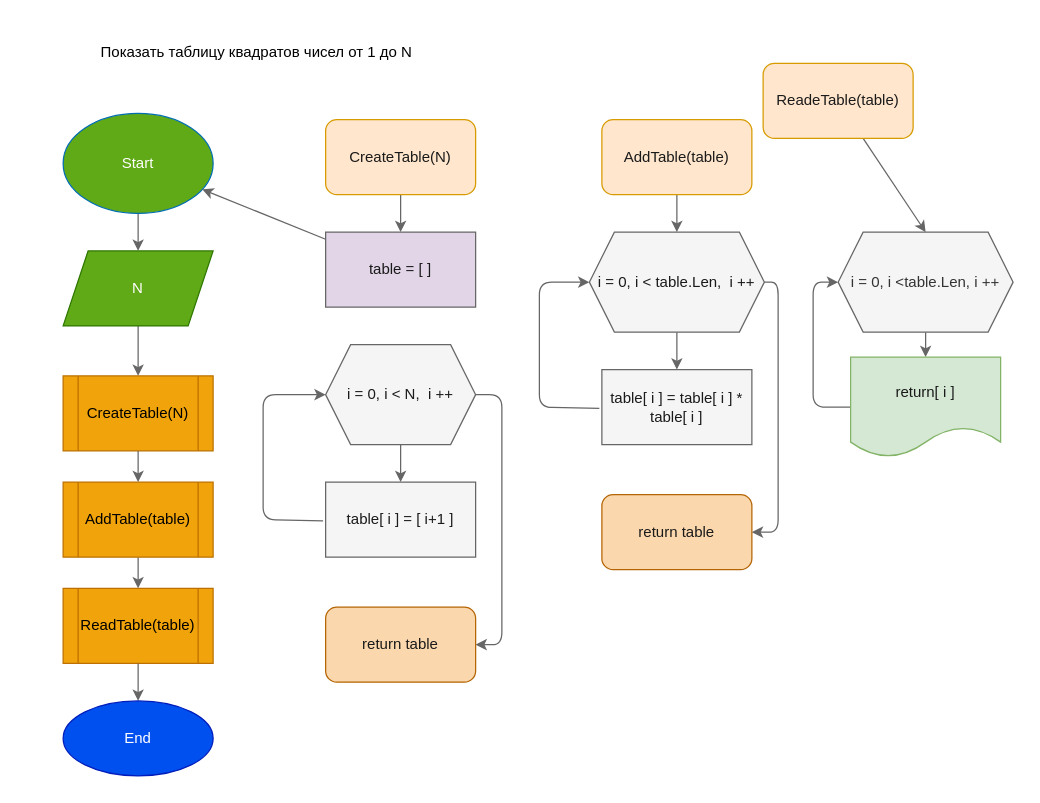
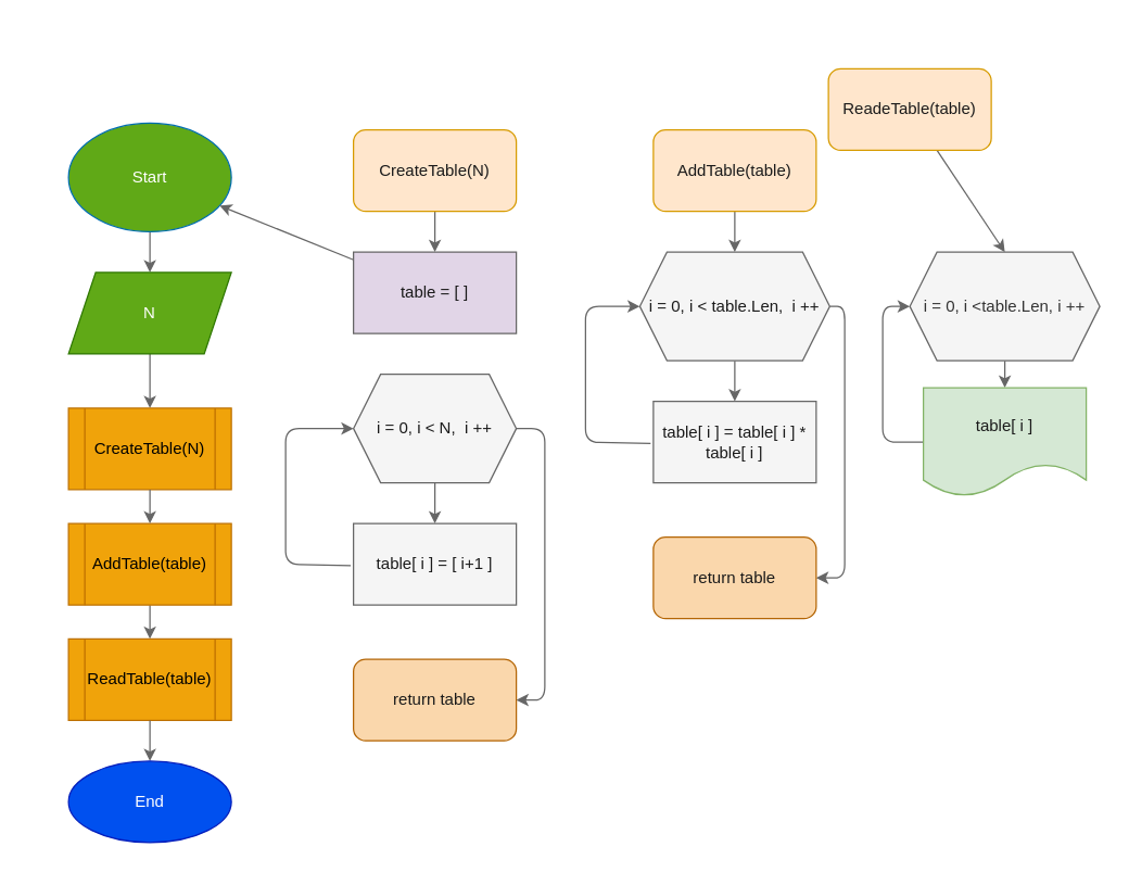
  <mxCell id="0" />
  <mxCell id="1" parent="0" />
  <mxCell id="2" style="edgeStyle=none;html=1;fillColor=#f5f5f5;strokeColor=#666666;" edge="1" parent="1" source="3"><mxGeometry relative="1" as="geometry"><mxPoint x="110" y="200" as="targetPoint" /></mxGeometry></mxCell>
  <mxCell id="3" value="Start" style="ellipse;whiteSpace=wrap;html=1;fillColor=#60a917;fontColor=#ffffff;strokeColor=#006EAF;" vertex="1" parent="1"><mxGeometry x="50" y="90" width="120" height="80" as="geometry" /></mxCell>
- <mxCell id="4" value="Показать таблицу квадратов чисел от 1 до N" style="text;align=center;verticalAlign=middle;resizable=0;points=[];autosize=1;strokeColor=none;fillColor=none;" vertex="1" parent="1"><mxGeometry x="20" y="20" width="370" height="40" as="geometry" /></mxCell>
  <mxCell id="5" style="edgeStyle=none;html=1;entryX=0.5;entryY=0;entryDx=0;entryDy=0;fontColor=#1A1A1A;fillColor=#f5f5f5;strokeColor=#666666;" edge="1" parent="1" source="6" target="17"><mxGeometry relative="1" as="geometry" /></mxCell>
  <mxCell id="6" value="N" style="shape=parallelogram;perimeter=parallelogramPerimeter;whiteSpace=wrap;html=1;fixedSize=1;fillColor=#60a917;strokeColor=#2D7600;fontColor=#ffffff;" vertex="1" parent="1"><mxGeometry x="50" y="200" width="120" height="60" as="geometry" /></mxCell>
  <mxCell id="7" style="edgeStyle=none;html=1;fontColor=#FFFFFF;fillColor=#f5f5f5;strokeColor=#666666;" edge="1" parent="1" source="8"><mxGeometry relative="1" as="geometry"><mxPoint x="320" y="185" as="targetPoint" /></mxGeometry></mxCell>
  <mxCell id="8" value="&lt;font color=&quot;#1a1a1a&quot;&gt;CreateTable(N)&lt;/font&gt;" style="rounded=1;whiteSpace=wrap;html=1;fillColor=#ffe6cc;strokeColor=#d79b00;" vertex="1" parent="1"><mxGeometry x="260" y="95" width="120" height="60" as="geometry" /></mxCell>
  <mxCell id="9" style="edgeStyle=none;html=1;fontColor=#1A1A1A;fillColor=#f5f5f5;strokeColor=#666666;" edge="1" parent="1" source="11"><mxGeometry relative="1" as="geometry"><mxPoint x="320" y="385" as="targetPoint" /></mxGeometry></mxCell>
  <mxCell id="10" style="edgeStyle=none;html=1;fontColor=#1A1A1A;entryX=1;entryY=0.5;entryDx=0;entryDy=0;exitX=1;exitY=0.5;exitDx=0;exitDy=0;fillColor=#f5f5f5;strokeColor=#666666;" edge="1" parent="1" source="11" target="16"><mxGeometry relative="1" as="geometry"><mxPoint x="420" y="315" as="targetPoint" /><mxPoint x="401" y="315" as="sourcePoint" /><Array as="points"><mxPoint x="401" y="315" /><mxPoint x="401" y="415" /><mxPoint x="401" y="515" /></Array></mxGeometry></mxCell>
  <mxCell id="11" value="i = 0, i &amp;lt; N,&amp;nbsp; i ++" style="shape=hexagon;perimeter=hexagonPerimeter2;whiteSpace=wrap;html=1;fixedSize=1;fontColor=#1A1A1A;fillColor=#f5f5f5;strokeColor=#666666;" vertex="1" parent="1"><mxGeometry x="260" y="275" width="120" height="80" as="geometry" /></mxCell>
  <mxCell id="12" style="edgeStyle=none;html=1;entryX=0;entryY=0.5;entryDx=0;entryDy=0;fontColor=#1A1A1A;exitX=-0.017;exitY=0.388;exitDx=0;exitDy=0;exitPerimeter=0;fillColor=#f5f5f5;strokeColor=#666666;" edge="1" parent="1" target="11"><mxGeometry relative="1" as="geometry"><mxPoint x="257.96" y="416.04" as="sourcePoint" /><Array as="points"><mxPoint x="210" y="415" /><mxPoint x="210" y="375" /><mxPoint x="210" y="315" /></Array></mxGeometry></mxCell>
  <mxCell id="13" value="table[ i ] = [ i+1 ]" style="rounded=0;whiteSpace=wrap;html=1;fontColor=#1A1A1A;fillColor=#f5f5f5;strokeColor=#666666;" vertex="1" parent="1"><mxGeometry x="260" y="385" width="120" height="60" as="geometry" /></mxCell>
  <mxCell id="14" style="edgeStyle=none;html=1;fontColor=#1A1A1A;fillColor=#f5f5f5;strokeColor=#666666;" edge="1" parent="1" source="15" target="3"><mxGeometry relative="1" as="geometry" /></mxCell>
  <mxCell id="15" value="table = [ ]" style="rounded=0;whiteSpace=wrap;html=1;fillColor=#e1d5e7;fontColor=#1A1A1A;strokeColor=#666666;" vertex="1" parent="1"><mxGeometry x="260" y="185" width="120" height="60" as="geometry" /></mxCell>
  <mxCell id="16" value="&lt;font color=&quot;#1a1a1a&quot;&gt;return table&lt;/font&gt;" style="rounded=1;whiteSpace=wrap;html=1;fillColor=#fad7ac;strokeColor=#b46504;" vertex="1" parent="1"><mxGeometry x="260" y="485" width="120" height="60" as="geometry" /></mxCell>
  <mxCell id="17" value="CreateTable(N)" style="shape=process;whiteSpace=wrap;html=1;backgroundOutline=1;fontColor=#000000;fillColor=#f0a30a;strokeColor=#BD7000;" vertex="1" parent="1"><mxGeometry x="50" y="300" width="120" height="60" as="geometry" /></mxCell>
  <mxCell id="18" style="edgeStyle=none;html=1;fontColor=#FFFFFF;fillColor=#f5f5f5;strokeColor=#666666;" edge="1" parent="1" source="19"><mxGeometry relative="1" as="geometry"><mxPoint x="740" y="185" as="targetPoint" /></mxGeometry></mxCell>
  <mxCell id="19" value="&lt;font color=&quot;#1a1a1a&quot;&gt;ReadeTable(table)&lt;/font&gt;" style="rounded=1;whiteSpace=wrap;html=1;fillColor=#ffe6cc;strokeColor=#d79b00;" vertex="1" parent="1"><mxGeometry x="610" y="50" width="120" height="60" as="geometry" /></mxCell>
  <mxCell id="20" value="" style="edgeStyle=none;html=1;fontColor=#FFFFFF;fillColor=#f5f5f5;strokeColor=#666666;" edge="1" parent="1" source="21" target="29"><mxGeometry relative="1" as="geometry" /></mxCell>
  <mxCell id="21" value="i = 0, i &amp;lt;table.Len, i ++" style="shape=hexagon;perimeter=hexagonPerimeter2;whiteSpace=wrap;html=1;fixedSize=1;fontColor=#333333;fillColor=#f5f5f5;strokeColor=#666666;" vertex="1" parent="1"><mxGeometry x="670" y="185" width="140" height="80" as="geometry" /></mxCell>
  <mxCell id="22" value="" style="edgeStyle=none;html=1;fontColor=#1A1A1A;fillColor=#f5f5f5;strokeColor=#666666;" edge="1" parent="1" source="23" target="25"><mxGeometry relative="1" as="geometry" /></mxCell>
  <mxCell id="23" value="AddTable(table)" style="shape=process;whiteSpace=wrap;html=1;backgroundOutline=1;fontColor=#000000;fillColor=#f0a30a;strokeColor=#BD7000;" vertex="1" parent="1"><mxGeometry x="50" y="385" width="120" height="60" as="geometry" /></mxCell>
  <mxCell id="24" style="edgeStyle=none;html=1;exitX=0.5;exitY=1;exitDx=0;exitDy=0;entryX=0.5;entryY=0;entryDx=0;entryDy=0;fontColor=#1A1A1A;fillColor=#f5f5f5;strokeColor=#666666;" edge="1" parent="1" target="23"><mxGeometry relative="1" as="geometry"><mxPoint x="110" y="360" as="sourcePoint" /></mxGeometry></mxCell>
  <mxCell id="25" value="ReadTable(table)" style="shape=process;whiteSpace=wrap;html=1;backgroundOutline=1;fontColor=#000000;fillColor=#f0a30a;strokeColor=#BD7000;" vertex="1" parent="1"><mxGeometry x="50" y="470" width="120" height="60" as="geometry" /></mxCell>
  <mxCell id="26" value="" style="edgeStyle=none;html=1;fontColor=#1A1A1A;fillColor=#f5f5f5;strokeColor=#666666;" edge="1" parent="1" target="27"><mxGeometry relative="1" as="geometry"><mxPoint x="110" y="530" as="sourcePoint" /></mxGeometry></mxCell>
  <mxCell id="27" value="End" style="ellipse;whiteSpace=wrap;html=1;fillColor=#0050ef;strokeColor=#001DBC;fontColor=#ffffff;" vertex="1" parent="1"><mxGeometry x="50" y="560" width="120" height="60" as="geometry" /></mxCell>
  <mxCell id="28" style="edgeStyle=none;html=1;entryX=0;entryY=0.5;entryDx=0;entryDy=0;fontColor=#1A1A1A;exitX=0;exitY=0.5;exitDx=0;exitDy=0;fillColor=#f5f5f5;strokeColor=#666666;" edge="1" parent="1" source="29" target="21"><mxGeometry relative="1" as="geometry"><Array as="points"><mxPoint x="650" y="325" /><mxPoint x="650" y="225" /></Array></mxGeometry></mxCell>
- <mxCell id="29" value="&lt;font color=&quot;#1a1a1a&quot;&gt;return[ i ]&lt;/font&gt;" style="shape=document;whiteSpace=wrap;html=1;boundedLbl=1;fillColor=#d5e8d4;strokeColor=#82b366;" vertex="1" parent="1"><mxGeometry x="680" y="285" width="120" height="80" as="geometry" /></mxCell>
+ <mxCell id="29" value="&lt;font color=&quot;#1a1a1a&quot;&gt;table[ i ]&lt;/font&gt;" style="shape=document;whiteSpace=wrap;html=1;boundedLbl=1;fillColor=#d5e8d4;strokeColor=#82b366;" vertex="1" parent="1"><mxGeometry x="680" y="285" width="120" height="80" as="geometry" /></mxCell>
  <mxCell id="30" style="edgeStyle=none;html=1;fontColor=#FFFFFF;fillColor=#f5f5f5;strokeColor=#666666;" edge="1" parent="1" source="31"><mxGeometry relative="1" as="geometry"><mxPoint x="541" y="185" as="targetPoint" /></mxGeometry></mxCell>
  <mxCell id="31" value="&lt;font color=&quot;#1a1a1a&quot;&gt;AddTable(table)&lt;/font&gt;" style="rounded=1;whiteSpace=wrap;html=1;fillColor=#ffe6cc;strokeColor=#d79b00;" vertex="1" parent="1"><mxGeometry x="481" y="95" width="120" height="60" as="geometry" /></mxCell>
  <mxCell id="32" style="edgeStyle=none;html=1;fontColor=#1A1A1A;fillColor=#f5f5f5;strokeColor=#666666;" edge="1" parent="1" source="34"><mxGeometry relative="1" as="geometry"><mxPoint x="541" y="295" as="targetPoint" /></mxGeometry></mxCell>
  <mxCell id="33" style="edgeStyle=none;html=1;fontColor=#1A1A1A;entryX=1;entryY=0.5;entryDx=0;entryDy=0;exitX=1;exitY=0.5;exitDx=0;exitDy=0;fillColor=#f5f5f5;strokeColor=#666666;" edge="1" parent="1" source="34" target="37"><mxGeometry relative="1" as="geometry"><mxPoint x="641" y="225" as="targetPoint" /><mxPoint x="622" y="225" as="sourcePoint" /><Array as="points"><mxPoint x="622" y="225" /><mxPoint x="622" y="325" /><mxPoint x="622" y="425" /></Array></mxGeometry></mxCell>
  <mxCell id="34" value="i = 0, i &amp;lt; table.Len,&amp;nbsp; i ++" style="shape=hexagon;perimeter=hexagonPerimeter2;whiteSpace=wrap;html=1;fixedSize=1;fontColor=#1A1A1A;fillColor=#f5f5f5;strokeColor=#666666;" vertex="1" parent="1"><mxGeometry x="471" y="185" width="140" height="80" as="geometry" /></mxCell>
  <mxCell id="35" style="edgeStyle=none;html=1;entryX=0;entryY=0.5;entryDx=0;entryDy=0;fontColor=#1A1A1A;exitX=-0.017;exitY=0.388;exitDx=0;exitDy=0;exitPerimeter=0;fillColor=#f5f5f5;strokeColor=#666666;" edge="1" parent="1" target="34"><mxGeometry relative="1" as="geometry"><mxPoint x="478.96" y="326.04" as="sourcePoint" /><Array as="points"><mxPoint x="431" y="325" /><mxPoint x="431" y="285" /><mxPoint x="431" y="225" /></Array></mxGeometry></mxCell>
  <mxCell id="36" value="table[ i ] = table[ i ] * table[ i ]" style="rounded=0;whiteSpace=wrap;html=1;fontColor=#1A1A1A;fillColor=#f5f5f5;strokeColor=#666666;" vertex="1" parent="1"><mxGeometry x="481" y="295" width="120" height="60" as="geometry" /></mxCell>
  <mxCell id="37" value="&lt;font color=&quot;#1a1a1a&quot;&gt;return table&lt;/font&gt;" style="rounded=1;whiteSpace=wrap;html=1;fillColor=#fad7ac;strokeColor=#b46504;" vertex="1" parent="1"><mxGeometry x="481" y="395" width="120" height="60" as="geometry" /></mxCell>
